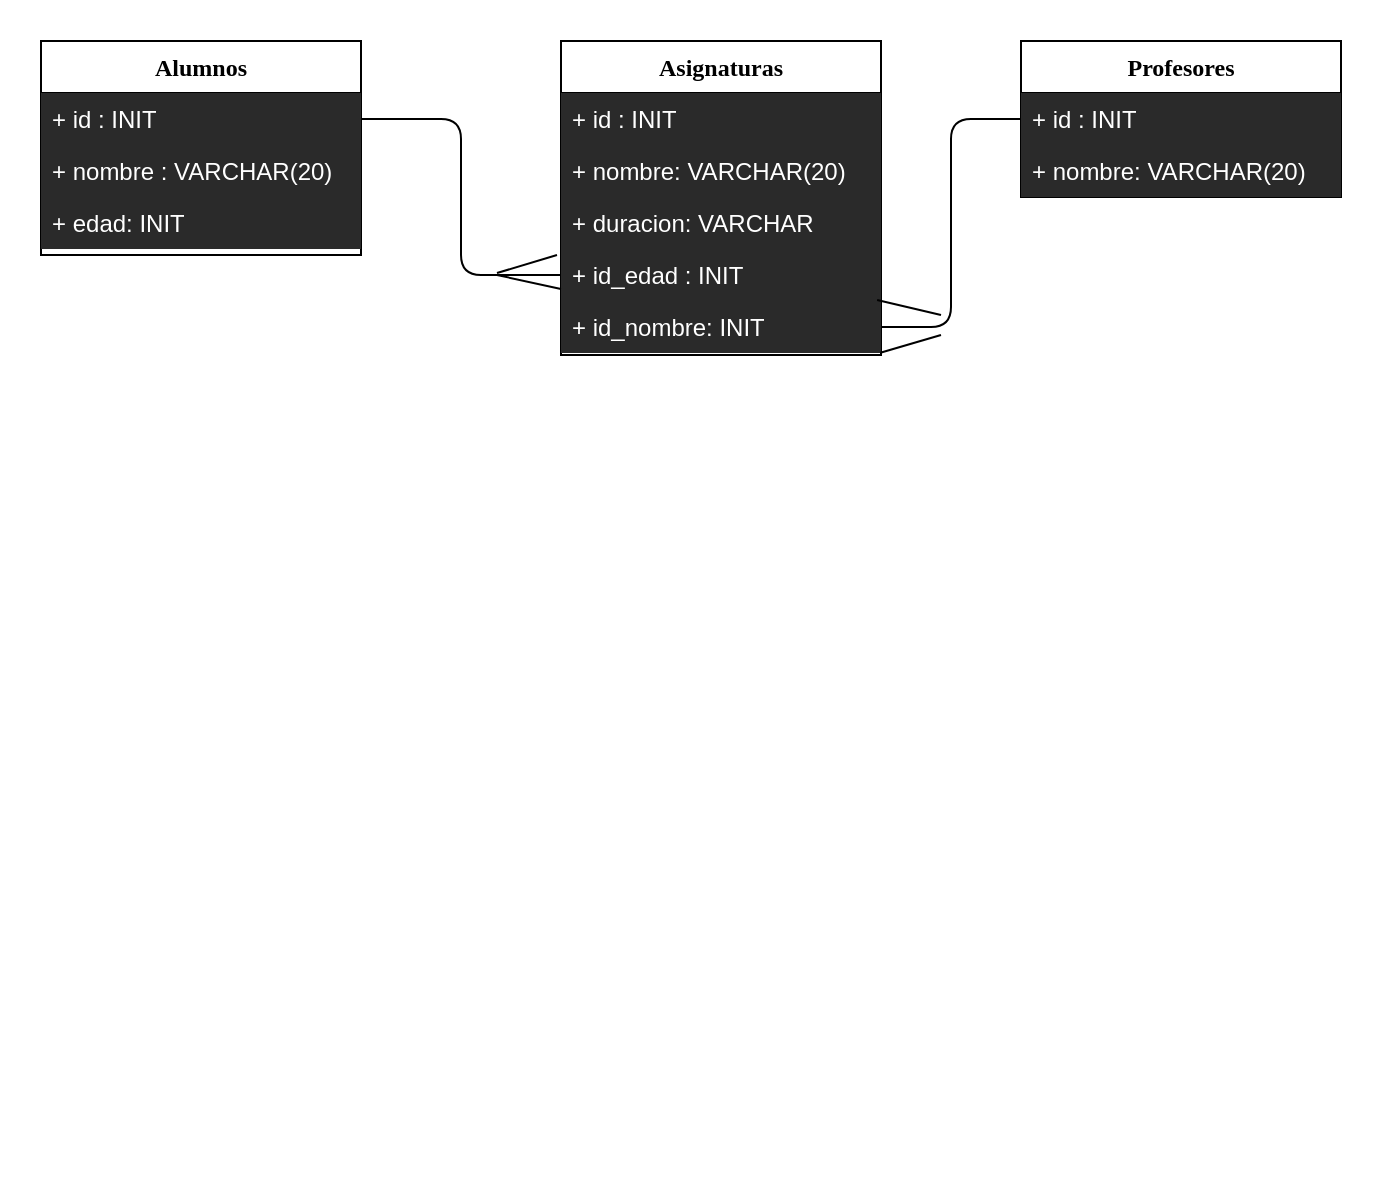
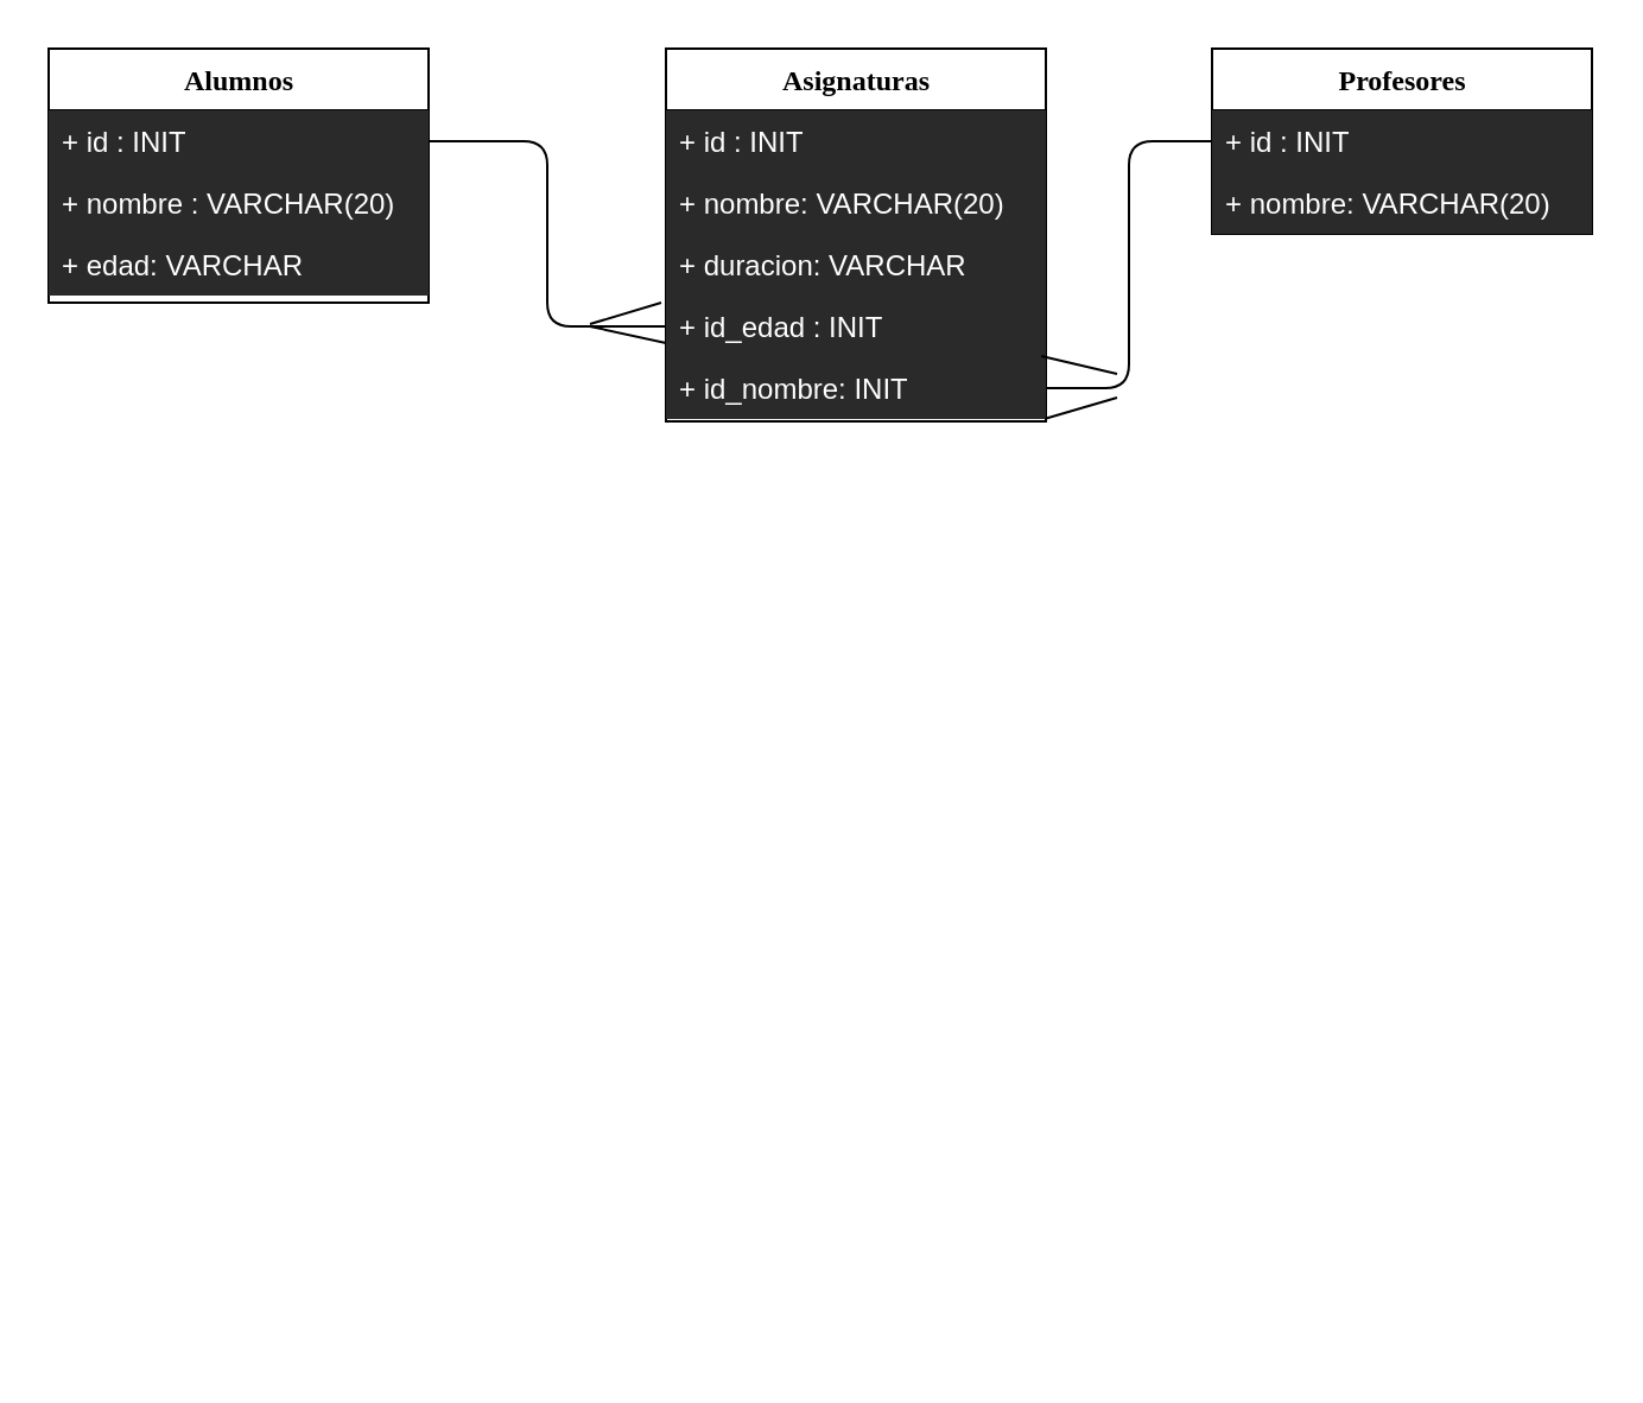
  <mxCell id="0" />
  <mxCell id="1" parent="0" />
  <mxCell id="2" value="Alumnos" style="swimlane;html=1;fontStyle=1;align=center;verticalAlign=top;childLayout=stackLayout;horizontal=1;startSize=26;horizontalStack=0;resizeParent=1;resizeLast=0;collapsible=1;marginBottom=0;swimlaneFillColor=#ffffff;rounded=0;shadow=0;comic=0;labelBackgroundColor=none;strokeWidth=1;fillColor=none;fontFamily=Verdana;fontSize=12" parent="1" vertex="1"><mxGeometry x="20" y="20" width="160" height="107" as="geometry" /></mxCell>
  <mxCell id="3" value="+ id : INIT" style="text;html=1;strokeColor=none;align=left;verticalAlign=top;spacingLeft=4;spacingRight=4;whiteSpace=wrap;overflow=hidden;rotatable=0;points=[[0,0.5],[1,0.5]];portConstraint=eastwest;fontColor=#FFFFFF;fillColor=#2A2A2A;" parent="2" vertex="1"><mxGeometry y="26" width="160" height="26" as="geometry" /></mxCell>
  <mxCell id="4" value="+ nombre : VARCHAR(20)" style="text;html=1;strokeColor=none;align=left;verticalAlign=top;spacingLeft=4;spacingRight=4;whiteSpace=wrap;overflow=hidden;rotatable=0;points=[[0,0.5],[1,0.5]];portConstraint=eastwest;fontColor=#FFFFFF;fillColor=#2A2A2A;" parent="2" vertex="1"><mxGeometry y="52" width="160" height="26" as="geometry" /></mxCell>
- <mxCell id="5" value="+ edad: INIT" style="text;html=1;strokeColor=none;align=left;verticalAlign=top;spacingLeft=4;spacingRight=4;whiteSpace=wrap;overflow=hidden;rotatable=0;points=[[0,0.5],[1,0.5]];portConstraint=eastwest;fontColor=#FFFFFF;fillColor=#2A2A2A;" parent="2" vertex="1"><mxGeometry y="78" width="160" height="26" as="geometry" /></mxCell>
+ <mxCell id="5" value="+ edad: VARCHAR" style="text;html=1;strokeColor=none;align=left;verticalAlign=top;spacingLeft=4;spacingRight=4;whiteSpace=wrap;overflow=hidden;rotatable=0;points=[[0,0.5],[1,0.5]];portConstraint=eastwest;fontColor=#FFFFFF;fillColor=#2A2A2A;" parent="2" vertex="1"><mxGeometry y="78" width="160" height="26" as="geometry" /></mxCell>
  <mxCell id="6" value="Profesores" style="swimlane;html=1;fontStyle=1;align=center;verticalAlign=top;childLayout=stackLayout;horizontal=1;startSize=26;horizontalStack=0;resizeParent=1;resizeLast=0;collapsible=1;marginBottom=0;swimlaneFillColor=#ffffff;rounded=0;shadow=0;comic=0;labelBackgroundColor=none;strokeWidth=1;fillColor=none;fontFamily=Verdana;fontSize=12" parent="1" vertex="1"><mxGeometry x="510" y="20" width="160" height="78" as="geometry" /></mxCell>
  <mxCell id="7" value="+ id : INIT" style="text;html=1;strokeColor=none;align=left;verticalAlign=top;spacingLeft=4;spacingRight=4;whiteSpace=wrap;overflow=hidden;rotatable=0;points=[[0,0.5],[1,0.5]];portConstraint=eastwest;fontColor=#FFFFFF;fillColor=#2A2A2A;" parent="6" vertex="1"><mxGeometry y="26" width="160" height="26" as="geometry" /></mxCell>
  <mxCell id="8" value="+ nombre: VARCHAR(20)" style="text;html=1;strokeColor=none;align=left;verticalAlign=top;spacingLeft=4;spacingRight=4;whiteSpace=wrap;overflow=hidden;rotatable=0;points=[[0,0.5],[1,0.5]];portConstraint=eastwest;fontColor=#FFFFFF;fillColor=#2A2A2A;" parent="6" vertex="1"><mxGeometry y="52" width="160" height="26" as="geometry" /></mxCell>
  <mxCell id="9" value="Asignaturas" style="swimlane;html=1;fontStyle=1;align=center;verticalAlign=top;childLayout=stackLayout;horizontal=1;startSize=26;horizontalStack=0;resizeParent=1;resizeLast=0;collapsible=1;marginBottom=0;swimlaneFillColor=#ffffff;rounded=0;shadow=0;comic=0;labelBackgroundColor=none;strokeWidth=1;fillColor=none;fontFamily=Verdana;fontSize=12" parent="1" vertex="1"><mxGeometry x="280" y="20" width="160" height="157" as="geometry"><mxRectangle x="350" y="83" width="110" height="26" as="alternateBounds" /></mxGeometry></mxCell>
  <mxCell id="10" value="+ id : INIT" style="text;html=1;strokeColor=none;align=left;verticalAlign=top;spacingLeft=4;spacingRight=4;whiteSpace=wrap;overflow=hidden;rotatable=0;points=[[0,0.5],[1,0.5]];portConstraint=eastwest;fontColor=#FFFFFF;fillColor=#2A2A2A;" parent="9" vertex="1"><mxGeometry y="26" width="160" height="26" as="geometry" /></mxCell>
  <mxCell id="11" value="+ nombre: VARCHAR(20)" style="text;html=1;strokeColor=none;align=left;verticalAlign=top;spacingLeft=4;spacingRight=4;whiteSpace=wrap;overflow=hidden;rotatable=0;points=[[0,0.5],[1,0.5]];portConstraint=eastwest;fontColor=#FFFFFF;fillColor=#2A2A2A;" parent="9" vertex="1"><mxGeometry y="52" width="160" height="26" as="geometry" /></mxCell>
  <mxCell id="12" value="+ duracion: VARCHAR" style="text;html=1;strokeColor=none;align=left;verticalAlign=top;spacingLeft=4;spacingRight=4;whiteSpace=wrap;overflow=hidden;rotatable=0;points=[[0,0.5],[1,0.5]];portConstraint=eastwest;fontColor=#FFFFFF;fillColor=#2A2A2A;" parent="9" vertex="1"><mxGeometry y="78" width="160" height="26" as="geometry" /></mxCell>
  <mxCell id="13" value="+ id_edad : INIT" style="text;html=1;strokeColor=none;align=left;verticalAlign=top;spacingLeft=4;spacingRight=4;whiteSpace=wrap;overflow=hidden;rotatable=0;points=[[0,0.5],[1,0.5]];portConstraint=eastwest;fontColor=#FFFFFF;fillColor=#2A2A2A;" parent="9" vertex="1"><mxGeometry y="104" width="160" height="26" as="geometry" /></mxCell>
  <mxCell id="14" value="+ id_nombre: INIT" style="text;html=1;strokeColor=none;align=left;verticalAlign=top;spacingLeft=4;spacingRight=4;whiteSpace=wrap;overflow=hidden;rotatable=0;points=[[0,0.5],[1,0.5]];portConstraint=eastwest;fontColor=#FFFFFF;fillColor=#2A2A2A;" parent="9" vertex="1"><mxGeometry y="130" width="160" height="26" as="geometry" /></mxCell>
  <mxCell id="15" style="edgeStyle=elbowEdgeStyle;html=1;labelBackgroundColor=none;startFill=0;startSize=8;endArrow=open;endFill=0;endSize=16;fontFamily=Verdana;fontSize=12;elbow=vertical;dashed=1;" parent="1" edge="1"><mxGeometry relative="1" as="geometry"><mxPoint x="180" y="569" as="targetPoint" /></mxGeometry></mxCell>
  <mxCell id="16" style="edgeStyle=elbowEdgeStyle;html=1;labelBackgroundColor=none;startFill=0;startSize=8;endArrow=diamondThin;endFill=0;endSize=16;fontFamily=Verdana;fontSize=12;elbow=vertical;" parent="1" edge="1"><mxGeometry relative="1" as="geometry"><mxPoint x="450" y="554" as="targetPoint" /></mxGeometry></mxCell>
  <mxCell id="17" value="" style="endArrow=none;html=1;fontColor=#FFFFFF;exitX=1;exitY=0.5;exitDx=0;exitDy=0;entryX=0;entryY=0.5;entryDx=0;entryDy=0;edgeStyle=orthogonalEdgeStyle;" edge="1" parent="1" source="3" target="13"><mxGeometry width="50" height="50" relative="1" as="geometry"><mxPoint x="520" y="127" as="sourcePoint" /><mxPoint x="570" y="77" as="targetPoint" /></mxGeometry></mxCell>
  <mxCell id="18" value="" style="endArrow=none;html=1;fontColor=#FFFFFF;exitX=1;exitY=0.5;exitDx=0;exitDy=0;entryX=0;entryY=0.5;entryDx=0;entryDy=0;edgeStyle=orthogonalEdgeStyle;" edge="1" parent="1" source="14" target="7"><mxGeometry width="50" height="50" relative="1" as="geometry"><mxPoint x="520" y="127" as="sourcePoint" /><mxPoint x="570" y="77" as="targetPoint" /></mxGeometry></mxCell>
  <mxCell id="19" value="" style="endArrow=none;html=1;fontColor=#FFFFFF;entryX=0.988;entryY=0.98;entryDx=0;entryDy=0;entryPerimeter=0;" edge="1" parent="1" target="13"><mxGeometry width="50" height="50" relative="1" as="geometry"><mxPoint x="470" y="157" as="sourcePoint" /><mxPoint x="570" y="77" as="targetPoint" /></mxGeometry></mxCell>
  <mxCell id="20" value="" style="endArrow=none;html=1;fontColor=#FFFFFF;entryX=0.998;entryY=0.996;entryDx=0;entryDy=0;entryPerimeter=0;" edge="1" parent="1" target="14"><mxGeometry width="50" height="50" relative="1" as="geometry"><mxPoint x="470" y="167" as="sourcePoint" /><mxPoint x="448.08" y="159.48" as="targetPoint" /></mxGeometry></mxCell>
  <mxCell id="21" value="" style="endArrow=none;html=1;fontColor=#FFFFFF;entryX=0.988;entryY=0.98;entryDx=0;entryDy=0;entryPerimeter=0;" edge="1" parent="1"><mxGeometry x="318.0" y="181.0" width="50" height="50" as="geometry"><mxPoint x="280" y="144" as="sourcePoint" /><mxPoint x="248" y="137" as="targetPoint" /></mxGeometry></mxCell>
  <mxCell id="22" value="" style="endArrow=none;html=1;fontColor=#FFFFFF;entryX=0.998;entryY=0.996;entryDx=0;entryDy=0;entryPerimeter=0;" edge="1" parent="1"><mxGeometry x="318.0" y="190.0" width="50" height="50" as="geometry"><mxPoint x="278" y="127" as="sourcePoint" /><mxPoint x="248" y="136" as="targetPoint" /></mxGeometry></mxCell>
